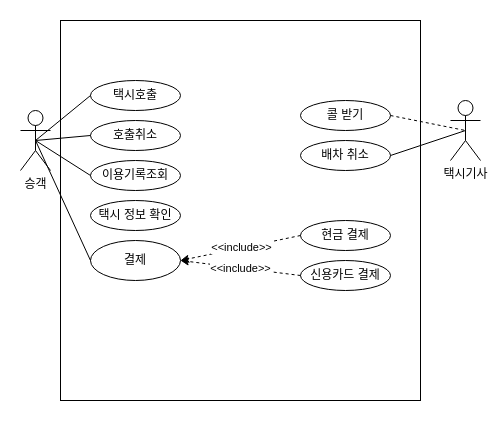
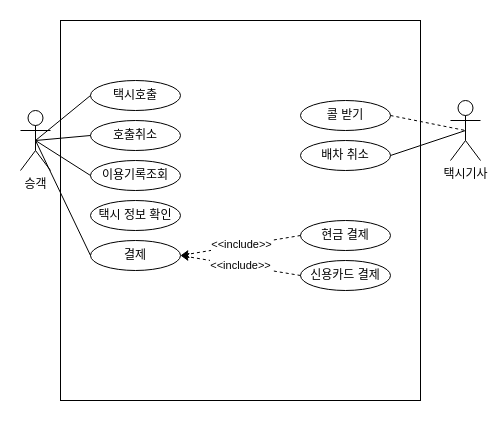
  <mxCell id="0" />
  <mxCell id="1" parent="0" />
  <mxCell id="2" value="" style="rounded=0;whiteSpace=wrap;html=1;" vertex="1" parent="1"><mxGeometry x="60" y="20" width="360" height="380" as="geometry" /></mxCell>
  <mxCell id="3" value="승객" style="shape=umlActor;verticalLabelPosition=bottom;verticalAlign=top;html=1;outlineConnect=0;" vertex="1" parent="1"><mxGeometry x="20" y="110" width="30" height="60" as="geometry" /></mxCell>
  <mxCell id="4" value="택시기사" style="shape=umlActor;verticalLabelPosition=bottom;verticalAlign=top;html=1;outlineConnect=0;" vertex="1" parent="1"><mxGeometry x="450" y="100" width="30" height="60" as="geometry" /></mxCell>
  <mxCell id="5" value="택시호출" style="ellipse;whiteSpace=wrap;html=1;" vertex="1" parent="1"><mxGeometry x="90" y="80" width="90" height="30" as="geometry" /></mxCell>
  <mxCell id="6" value="호출취소" style="ellipse;whiteSpace=wrap;html=1;" vertex="1" parent="1"><mxGeometry x="90" y="120" width="90" height="30" as="geometry" /></mxCell>
  <mxCell id="7" value="이용기록조회" style="ellipse;whiteSpace=wrap;html=1;" vertex="1" parent="1"><mxGeometry x="90" y="160" width="90" height="30" as="geometry" /></mxCell>
  <mxCell id="8" value="택시 정보 확인" style="ellipse;whiteSpace=wrap;html=1;" vertex="1" parent="1"><mxGeometry x="90" y="200" width="90" height="30" as="geometry" /></mxCell>
- <mxCell id="9" value="결제" style="ellipse;whiteSpace=wrap;html=1;" vertex="1" parent="1"><mxGeometry x="90" y="240" width="90" height="40" as="geometry" /></mxCell>
+ <mxCell id="9" value="결제" style="ellipse;whiteSpace=wrap;html=1;" vertex="1" parent="1"><mxGeometry x="90" y="240" width="90" height="30" as="geometry" /></mxCell>
  <mxCell id="10" value="현금 결제" style="ellipse;whiteSpace=wrap;html=1;" vertex="1" parent="1"><mxGeometry x="300" y="220" width="90" height="30" as="geometry" /></mxCell>
  <mxCell id="11" value="신용카드 결제" style="ellipse;whiteSpace=wrap;html=1;" vertex="1" parent="1"><mxGeometry x="300" y="260" width="90" height="30" as="geometry" /></mxCell>
  <mxCell id="12" value="콜 받기" style="ellipse;whiteSpace=wrap;html=1;" vertex="1" parent="1"><mxGeometry x="300" y="100" width="90" height="30" as="geometry" /></mxCell>
  <mxCell id="13" value="배차 취소" style="ellipse;whiteSpace=wrap;html=1;" vertex="1" parent="1"><mxGeometry x="300" y="140" width="90" height="30" as="geometry" /></mxCell>
  <mxCell id="14" value="" style="endArrow=none;html=1;rounded=0;entryX=0;entryY=0.5;entryDx=0;entryDy=0;exitX=0.5;exitY=0.5;exitDx=0;exitDy=0;exitPerimeter=0;" edge="1" parent="1" source="3" target="5"><mxGeometry width="50" height="50" relative="1" as="geometry"><mxPoint x="310" y="410" as="sourcePoint" /><mxPoint x="360" y="360" as="targetPoint" /></mxGeometry></mxCell>
  <mxCell id="15" value="" style="endArrow=none;html=1;rounded=0;entryX=0;entryY=0.5;entryDx=0;entryDy=0;exitX=0.5;exitY=0.5;exitDx=0;exitDy=0;exitPerimeter=0;" edge="1" parent="1" source="3" target="6"><mxGeometry width="50" height="50" relative="1" as="geometry"><mxPoint x="320" y="420" as="sourcePoint" /><mxPoint x="370" y="370" as="targetPoint" /></mxGeometry></mxCell>
  <mxCell id="16" value="" style="endArrow=none;html=1;rounded=0;entryX=0.5;entryY=0.5;entryDx=0;entryDy=0;entryPerimeter=0;exitX=1;exitY=0.5;exitDx=0;exitDy=0;dashed=1;" edge="1" parent="1" source="12" target="4"><mxGeometry width="50" height="50" relative="1" as="geometry"><mxPoint x="240" y="390" as="sourcePoint" /><mxPoint x="455" y="130" as="targetPoint" /></mxGeometry></mxCell>
  <mxCell id="17" value="" style="endArrow=none;html=1;rounded=0;entryX=0.5;entryY=0.5;entryDx=0;entryDy=0;entryPerimeter=0;exitX=1;exitY=0.5;exitDx=0;exitDy=0;" edge="1" parent="1" source="13" target="4"><mxGeometry width="50" height="50" relative="1" as="geometry"><mxPoint x="260" y="410" as="sourcePoint" /><mxPoint x="455" y="130" as="targetPoint" /></mxGeometry></mxCell>
  <mxCell id="18" value="" style="endArrow=none;html=1;rounded=0;entryX=0;entryY=0.5;entryDx=0;entryDy=0;exitX=0.5;exitY=0.5;exitDx=0;exitDy=0;exitPerimeter=0;" edge="1" parent="1" source="3" target="7"><mxGeometry width="50" height="50" relative="1" as="geometry"><mxPoint x="310" y="410" as="sourcePoint" /><mxPoint x="360" y="360" as="targetPoint" /></mxGeometry></mxCell>
  <mxCell id="19" value="" style="endArrow=none;html=1;rounded=0;entryX=0;entryY=0.5;entryDx=0;entryDy=0;exitX=0.5;exitY=0.5;exitDx=0;exitDy=0;exitPerimeter=0;" edge="1" parent="1" source="3" target="9"><mxGeometry width="50" height="50" relative="1" as="geometry"><mxPoint x="330" y="430" as="sourcePoint" /><mxPoint x="380" y="380" as="targetPoint" /></mxGeometry></mxCell>
  <mxCell id="20" value="" style="endArrow=classic;html=1;rounded=0;entryX=1;entryY=0.5;entryDx=0;entryDy=0;exitX=0;exitY=0.5;exitDx=0;exitDy=0;dashed=1;" edge="1" parent="1" source="10" target="9"><mxGeometry width="50" height="50" relative="1" as="geometry"><mxPoint x="310" y="410" as="sourcePoint" /><mxPoint x="360" y="360" as="targetPoint" /></mxGeometry></mxCell>
  <mxCell id="21" value="&amp;lt;&amp;lt;include&amp;gt;&amp;gt;" style="edgeLabel;html=1;align=center;verticalAlign=middle;resizable=0;points=[];" vertex="1" connectable="0" parent="20"><mxGeometry x="-0.008" y="-1" relative="1" as="geometry"><mxPoint as="offset" /></mxGeometry></mxCell>
  <mxCell id="22" value="&amp;lt;&amp;lt;include&amp;gt;&amp;gt;" style="endArrow=classic;html=1;rounded=0;entryX=1;entryY=0.5;entryDx=0;entryDy=0;exitX=0;exitY=0.5;exitDx=0;exitDy=0;dashed=1;" edge="1" parent="1" source="11" target="9"><mxGeometry width="50" height="50" relative="1" as="geometry"><mxPoint x="310" y="410" as="sourcePoint" /><mxPoint x="360" y="360" as="targetPoint" /></mxGeometry></mxCell>
